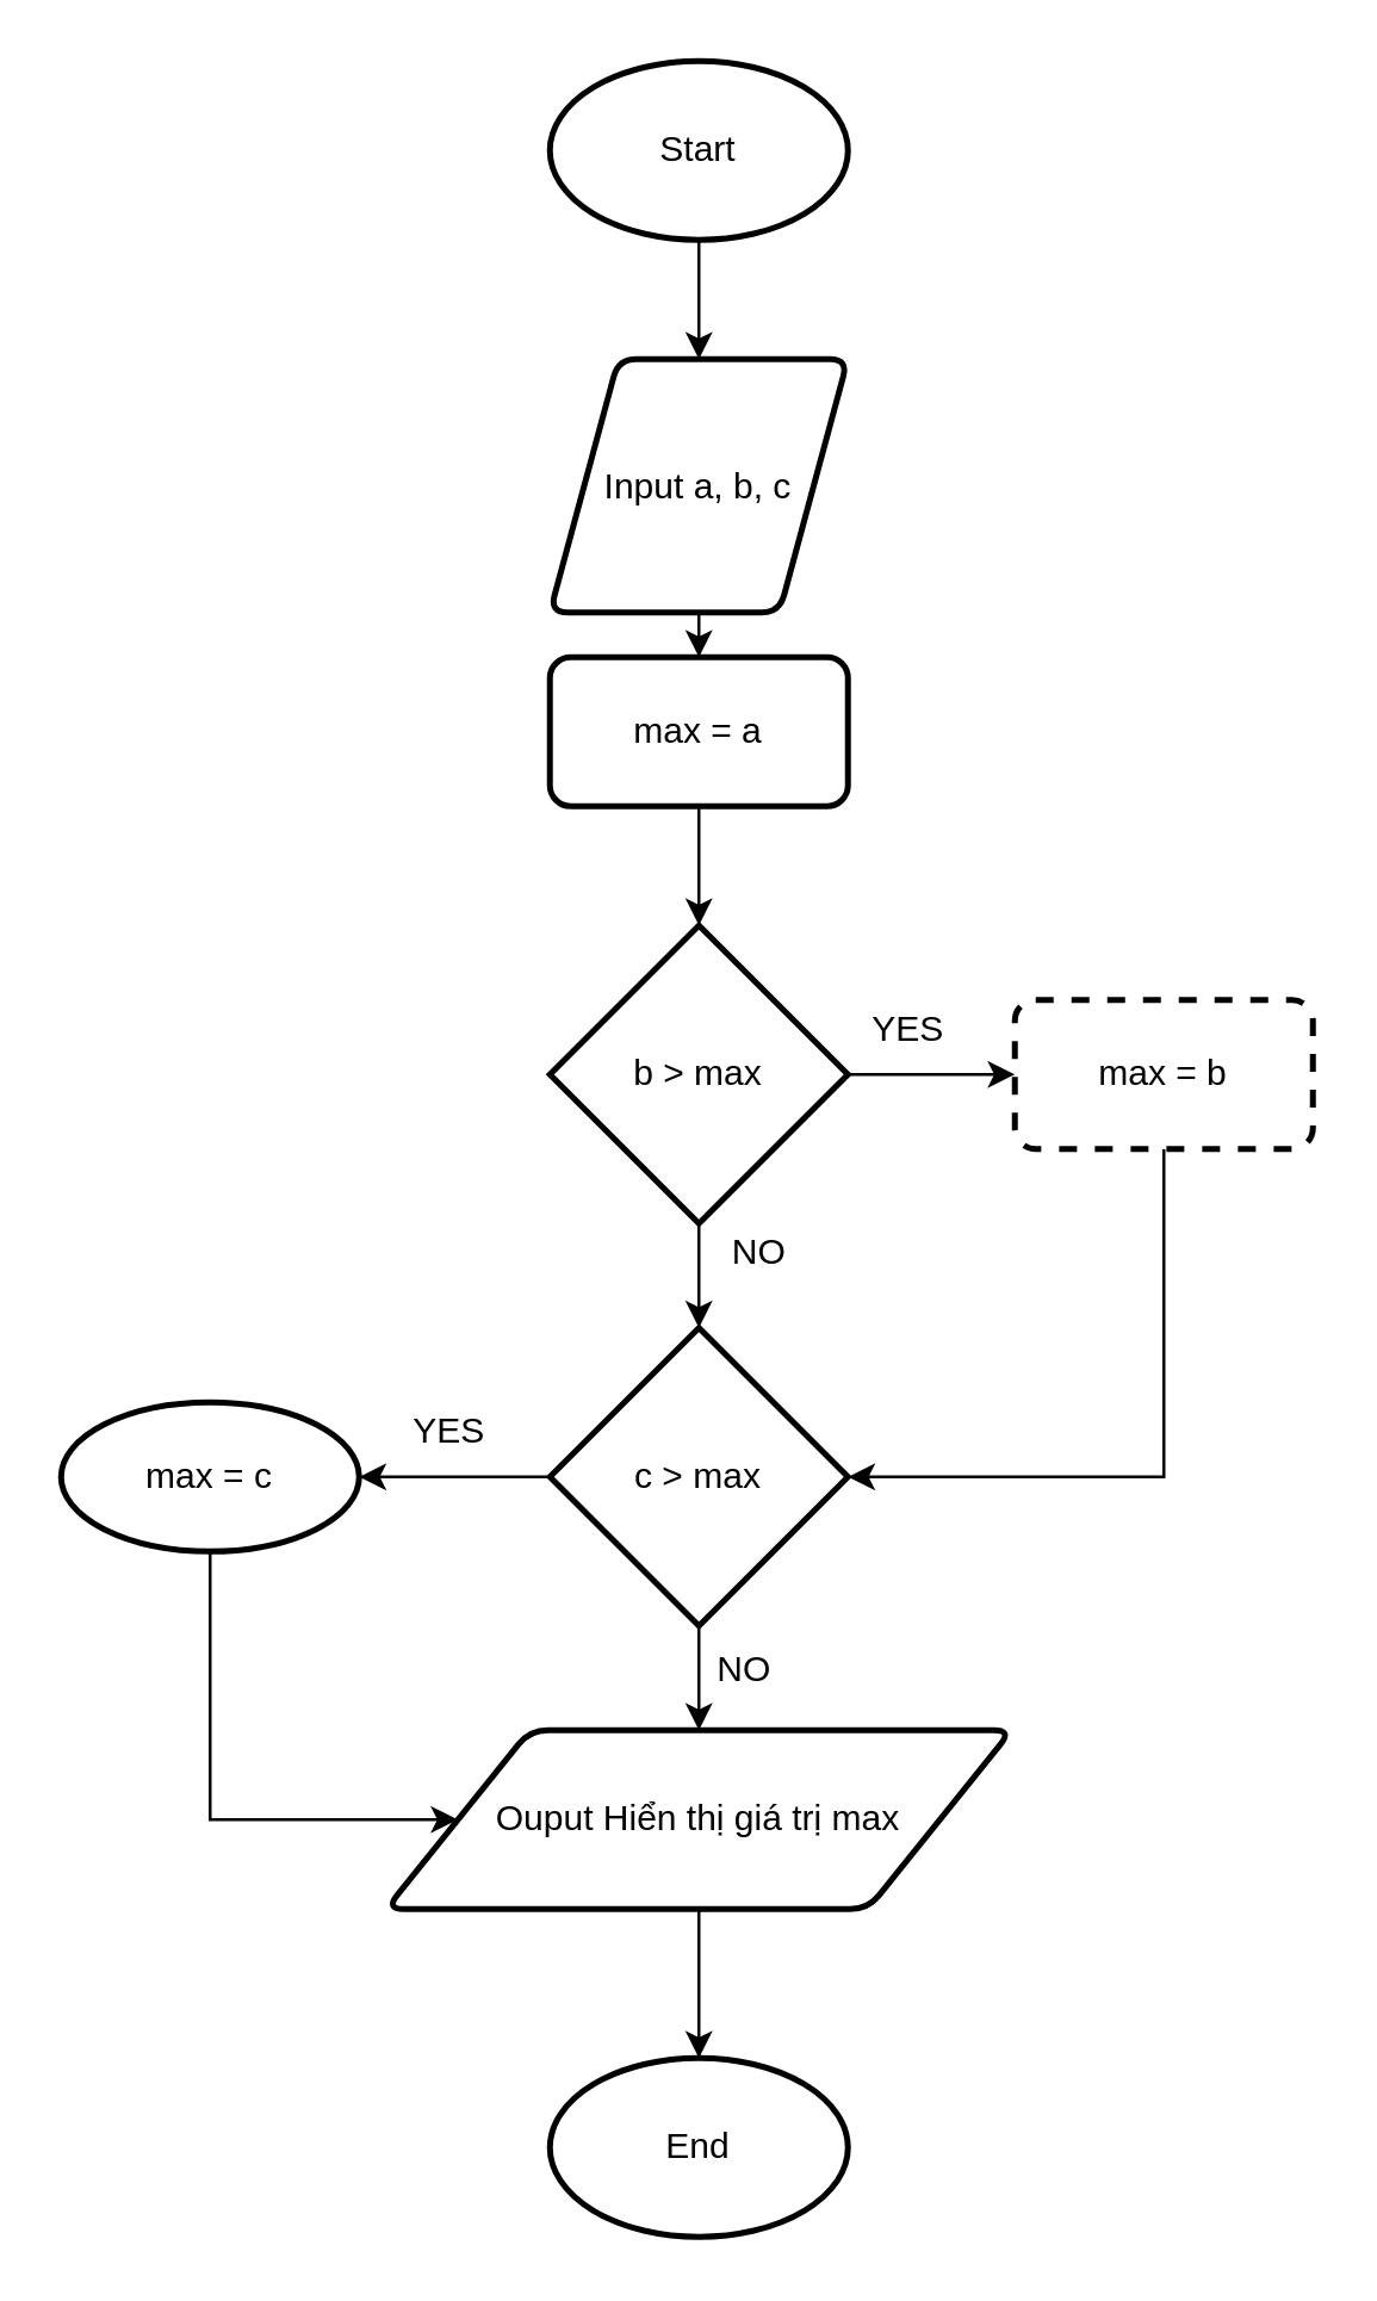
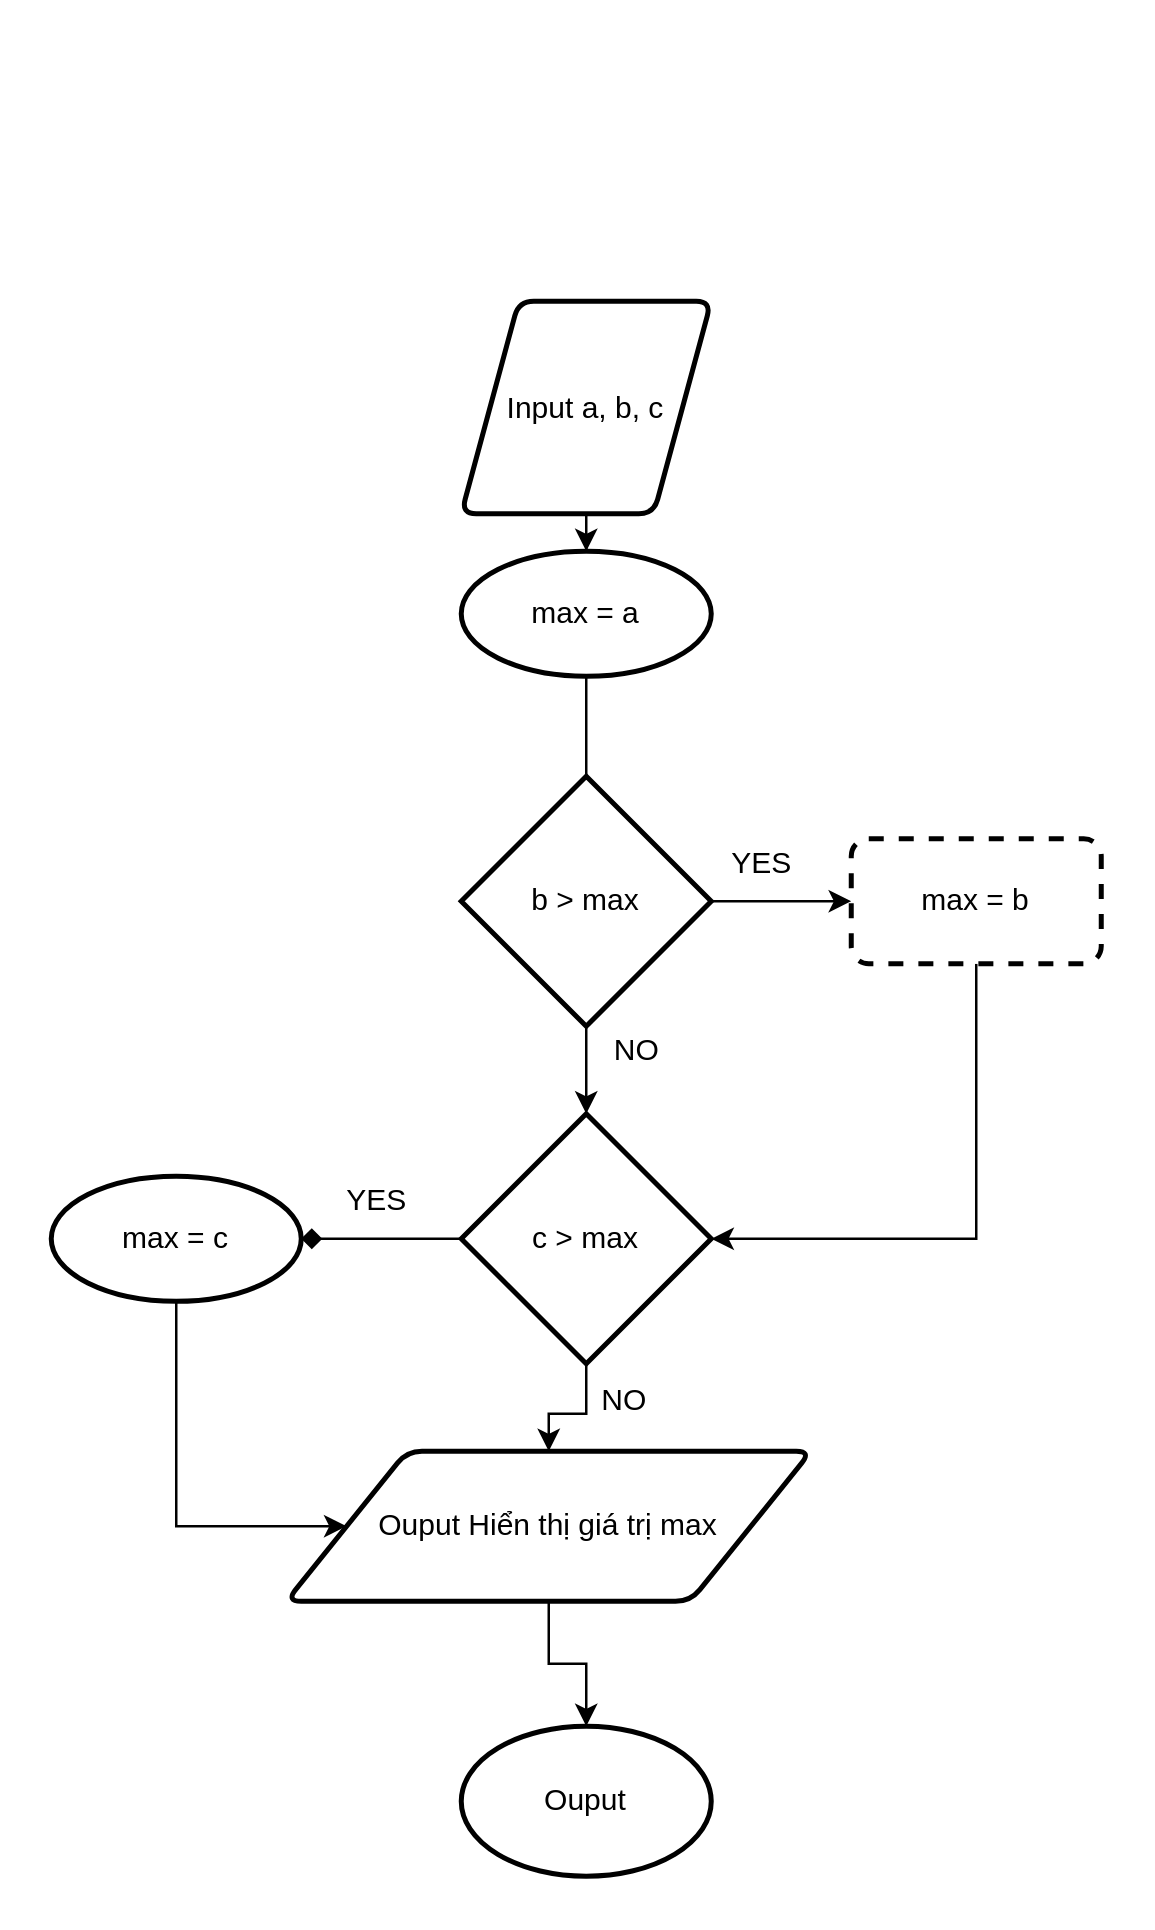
  <mxCell id="0" />
  <mxCell id="1" parent="0" />
- <mxCell id="2" value="" style="edgeStyle=orthogonalEdgeStyle;rounded=0;orthogonalLoop=1;jettySize=auto;html=1;" edge="1" parent="1" source="3" target="5"><mxGeometry relative="1" as="geometry" /></mxCell>
- <mxCell id="3" value="Start" style="strokeWidth=2;html=1;shape=mxgraph.flowchart.start_1;whiteSpace=wrap;" vertex="1" parent="1"><mxGeometry x="184" y="20" width="100" height="60" as="geometry" /></mxCell>
  <mxCell id="4" value="" style="edgeStyle=orthogonalEdgeStyle;rounded=0;orthogonalLoop=1;jettySize=auto;html=1;" edge="1" parent="1" source="5" target="7"><mxGeometry relative="1" as="geometry" /></mxCell>
  <mxCell id="5" value="Input a, b, c" style="shape=parallelogram;html=1;strokeWidth=2;perimeter=parallelogramPerimeter;whiteSpace=wrap;rounded=1;arcSize=12;size=0.23;" vertex="1" parent="1"><mxGeometry x="184" y="120" width="100" height="85" as="geometry" /></mxCell>
- <mxCell id="6" value="" style="edgeStyle=orthogonalEdgeStyle;rounded=0;orthogonalLoop=1;jettySize=auto;html=1;" edge="1" parent="1" source="7" target="10"><mxGeometry relative="1" as="geometry" /></mxCell>
- <mxCell id="7" value="max = a" style="rounded=1;whiteSpace=wrap;html=1;absoluteArcSize=1;arcSize=14;strokeWidth=2;" vertex="1" parent="1"><mxGeometry x="184" y="220" width="100" height="50" as="geometry" /></mxCell>
+ <mxCell id="6" value="" style="edgeStyle=orthogonalEdgeStyle;rounded=0;orthogonalLoop=1;jettySize=auto;html=1;endArrow=none;" edge="1" parent="1" source="7" target="10"><mxGeometry relative="1" as="geometry" /></mxCell>
+ <mxCell id="7" value="max = a" style="ellipse;whiteSpace=wrap;html=1;absoluteArcSize=1;arcSize=14;strokeWidth=2;" vertex="1" parent="1"><mxGeometry x="184" y="220" width="100" height="50" as="geometry" /></mxCell>
  <mxCell id="8" value="" style="edgeStyle=orthogonalEdgeStyle;rounded=0;orthogonalLoop=1;jettySize=auto;html=1;" edge="1" parent="1" source="10" target="12"><mxGeometry relative="1" as="geometry" /></mxCell>
  <mxCell id="9" value="" style="edgeStyle=orthogonalEdgeStyle;rounded=0;orthogonalLoop=1;jettySize=auto;html=1;" edge="1" parent="1" source="10" target="15"><mxGeometry relative="1" as="geometry" /></mxCell>
  <mxCell id="10" value="b &amp;gt; max" style="strokeWidth=2;html=1;shape=mxgraph.flowchart.decision;whiteSpace=wrap;" vertex="1" parent="1"><mxGeometry x="184" y="310" width="100" height="100" as="geometry" /></mxCell>
  <mxCell id="11" style="edgeStyle=orthogonalEdgeStyle;rounded=0;orthogonalLoop=1;jettySize=auto;html=1;entryX=1;entryY=0.5;entryDx=0;entryDy=0;entryPerimeter=0;" edge="1" parent="1" source="12" target="15"><mxGeometry relative="1" as="geometry"><Array as="points"><mxPoint x="390" y="495" /></Array></mxGeometry></mxCell>
  <mxCell id="12" value="max = b" style="rounded=1;whiteSpace=wrap;html=1;absoluteArcSize=1;arcSize=14;strokeWidth=2;dashed=1;" vertex="1" parent="1"><mxGeometry x="340" y="335" width="100" height="50" as="geometry" /></mxCell>
- <mxCell id="13" value="" style="edgeStyle=orthogonalEdgeStyle;rounded=0;orthogonalLoop=1;jettySize=auto;html=1;" edge="1" parent="1" source="15" target="17"><mxGeometry relative="1" as="geometry" /></mxCell>
+ <mxCell id="13" value="" style="edgeStyle=orthogonalEdgeStyle;rounded=0;orthogonalLoop=1;jettySize=auto;html=1;endArrow=diamond;" edge="1" parent="1" source="15" target="17"><mxGeometry relative="1" as="geometry" /></mxCell>
  <mxCell id="14" value="" style="edgeStyle=orthogonalEdgeStyle;rounded=0;orthogonalLoop=1;jettySize=auto;html=1;" edge="1" parent="1" source="15" target="19"><mxGeometry relative="1" as="geometry" /></mxCell>
  <mxCell id="15" value="c &amp;gt; max" style="strokeWidth=2;html=1;shape=mxgraph.flowchart.decision;whiteSpace=wrap;" vertex="1" parent="1"><mxGeometry x="184" y="445" width="100" height="100" as="geometry" /></mxCell>
  <mxCell id="16" style="edgeStyle=orthogonalEdgeStyle;rounded=0;orthogonalLoop=1;jettySize=auto;html=1;entryX=0;entryY=0.5;entryDx=0;entryDy=0;" edge="1" parent="1" source="17" target="19"><mxGeometry relative="1" as="geometry"><Array as="points"><mxPoint x="70" y="610" /></Array></mxGeometry></mxCell>
  <mxCell id="17" value="max = c" style="ellipse;whiteSpace=wrap;html=1;absoluteArcSize=1;arcSize=14;strokeWidth=2;" vertex="1" parent="1"><mxGeometry x="20" y="470" width="100" height="50" as="geometry" /></mxCell>
  <mxCell id="18" style="edgeStyle=orthogonalEdgeStyle;rounded=0;orthogonalLoop=1;jettySize=auto;html=1;entryX=0.5;entryY=0;entryDx=0;entryDy=0;entryPerimeter=0;" edge="1" parent="1" source="19" target="20"><mxGeometry relative="1" as="geometry" /></mxCell>
- <mxCell id="19" value="Ouput Hiển thị giá trị max" style="shape=parallelogram;html=1;strokeWidth=2;perimeter=parallelogramPerimeter;whiteSpace=wrap;rounded=1;arcSize=12;size=0.23;" vertex="1" parent="1"><mxGeometry x="129" y="580" width="210" height="60" as="geometry" /></mxCell>
- <mxCell id="20" value="End" style="strokeWidth=2;html=1;shape=mxgraph.flowchart.start_1;whiteSpace=wrap;" vertex="1" parent="1"><mxGeometry x="184" y="690" width="100" height="60" as="geometry" /></mxCell>
+ <mxCell id="19" value="Ouput Hiển thị giá trị max" style="shape=parallelogram;html=1;strokeWidth=2;perimeter=parallelogramPerimeter;whiteSpace=wrap;rounded=1;arcSize=12;size=0.23;" vertex="1" parent="1"><mxGeometry x="114" y="580" width="210" height="60" as="geometry" /></mxCell>
+ <mxCell id="20" value="Ouput" style="strokeWidth=2;html=1;shape=mxgraph.flowchart.start_1;whiteSpace=wrap;" vertex="1" parent="1"><mxGeometry x="184" y="690" width="100" height="60" as="geometry" /></mxCell>
  <mxCell id="21" value="YES" style="text;html=1;resizable=0;autosize=1;align=center;verticalAlign=middle;points=[];fillColor=none;strokeColor=none;rounded=0;" vertex="1" parent="1"><mxGeometry x="284" y="335" width="40" height="20" as="geometry" /></mxCell>
  <mxCell id="22" value="YES" style="text;html=1;resizable=0;autosize=1;align=center;verticalAlign=middle;points=[];fillColor=none;strokeColor=none;rounded=0;" vertex="1" parent="1"><mxGeometry x="130" y="470" width="40" height="20" as="geometry" /></mxCell>
  <mxCell id="23" value="NO" style="text;html=1;resizable=0;autosize=1;align=center;verticalAlign=middle;points=[];fillColor=none;strokeColor=none;rounded=0;" vertex="1" parent="1"><mxGeometry x="239" y="410" width="30" height="20" as="geometry" /></mxCell>
  <mxCell id="24" value="NO" style="text;html=1;resizable=0;autosize=1;align=center;verticalAlign=middle;points=[];fillColor=none;strokeColor=none;rounded=0;" vertex="1" parent="1"><mxGeometry x="234" y="550" width="30" height="20" as="geometry" /></mxCell>
